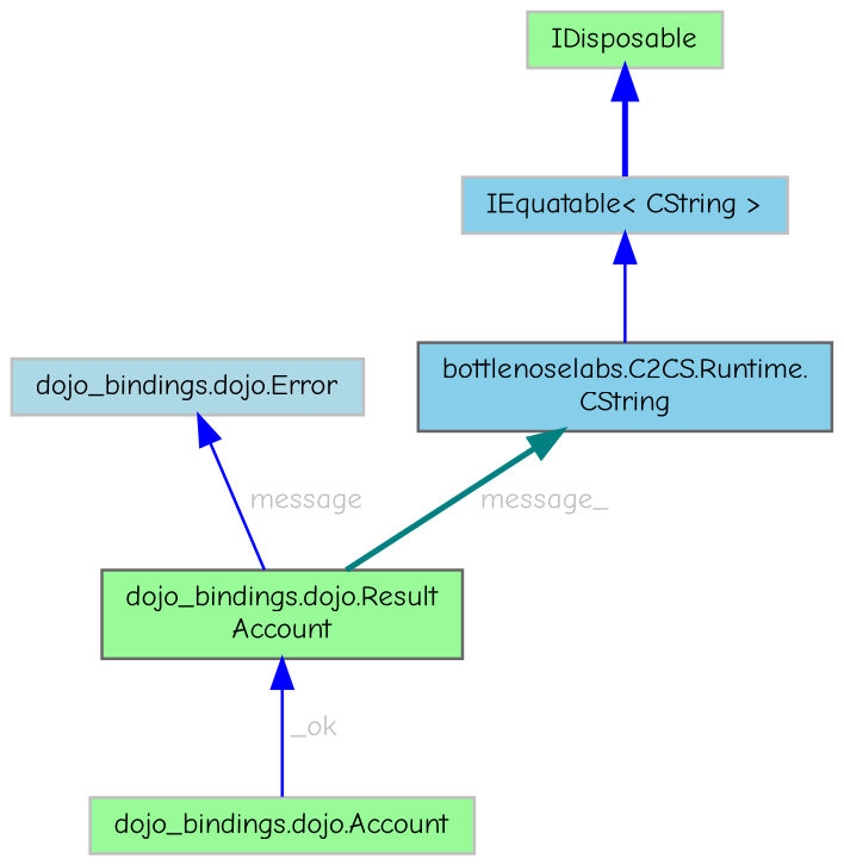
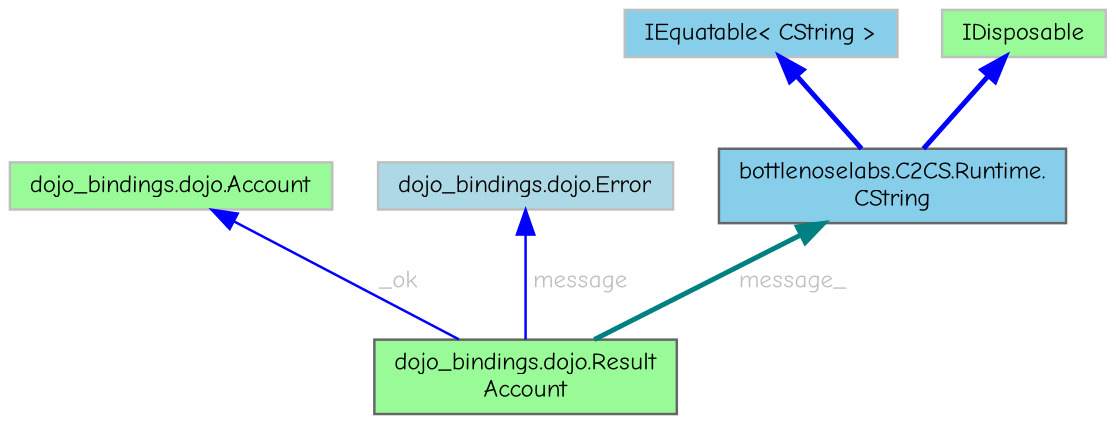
  digraph {
    fontname="Comic Neue"
    node [color=grey75 fillcolor=palegreen fontname="Comic Neue" fontsize=10 shape=box style=filled]
    edge [color=blue dir=back fontcolor=grey fontname="Comic Neue" fontsize=10 labelfontname=Helvetica labelfontsize=10 style=bold]
    n1 [color=gray40 fontcolor=black height=0.2 label="dojo_bindings.dojo.Result\lAccount" width=0.4]
    n2 [height=0.2 label="dojo_bindings.dojo.Account" width=0.4]
    n3 [fillcolor=lightblue height=0.2 label="dojo_bindings.dojo.Error" width=0.4]
    n4 [color=gray40 fillcolor=skyblue height=0.2 label="bottlenoselabs.C2CS.Runtime.\lCString" width=0.4]
    n5 [fillcolor=skyblue height=0.2 label="IEquatable\< CString \>" width=0.4]
    n6 [height=0.2 label=IDisposable width=0.4]
-   n1 -> n2 [label=" _ok" style=solid]
+   n2 -> n1 [label=" _ok" style=solid]
    n3 -> n1 [label=" message" style=solid]
    n4 -> n1 [color=teal label=" message_"]
-   n5 -> n4 [style=solid fontcolor=""]
-   n6 -> n5 [fontcolor=""]
+   n5 -> n4 [fontcolor=""]
+   n6 -> n4 [fontcolor=""]
  }
